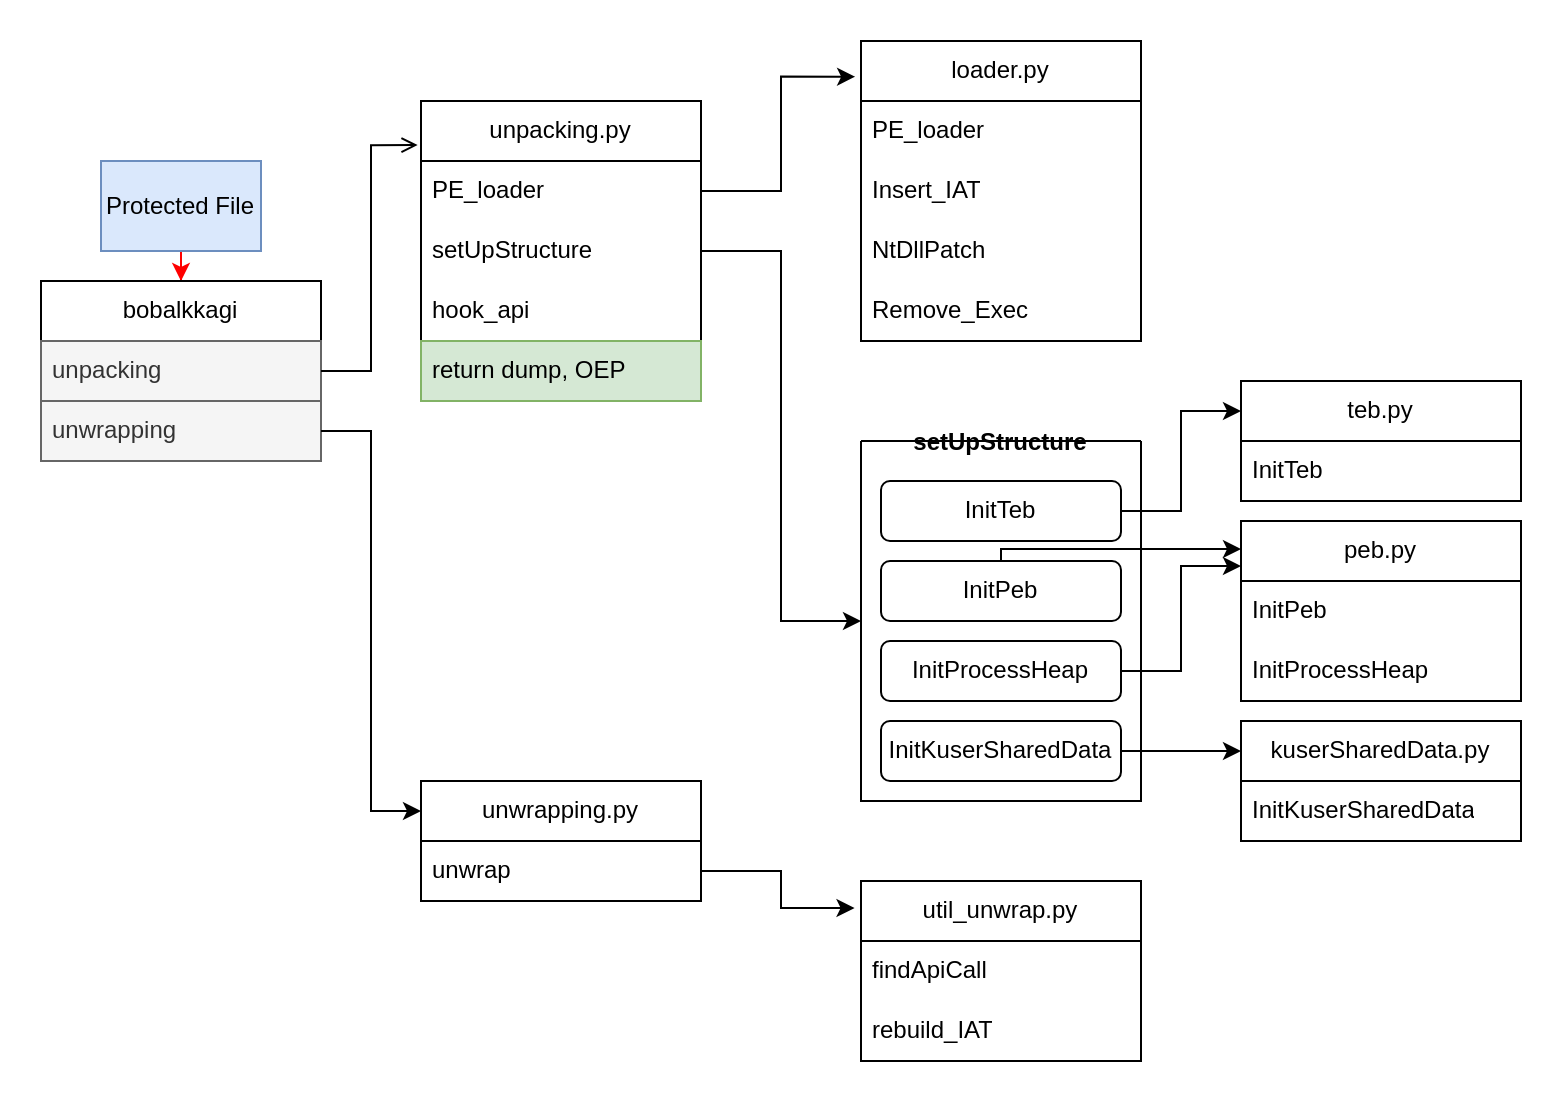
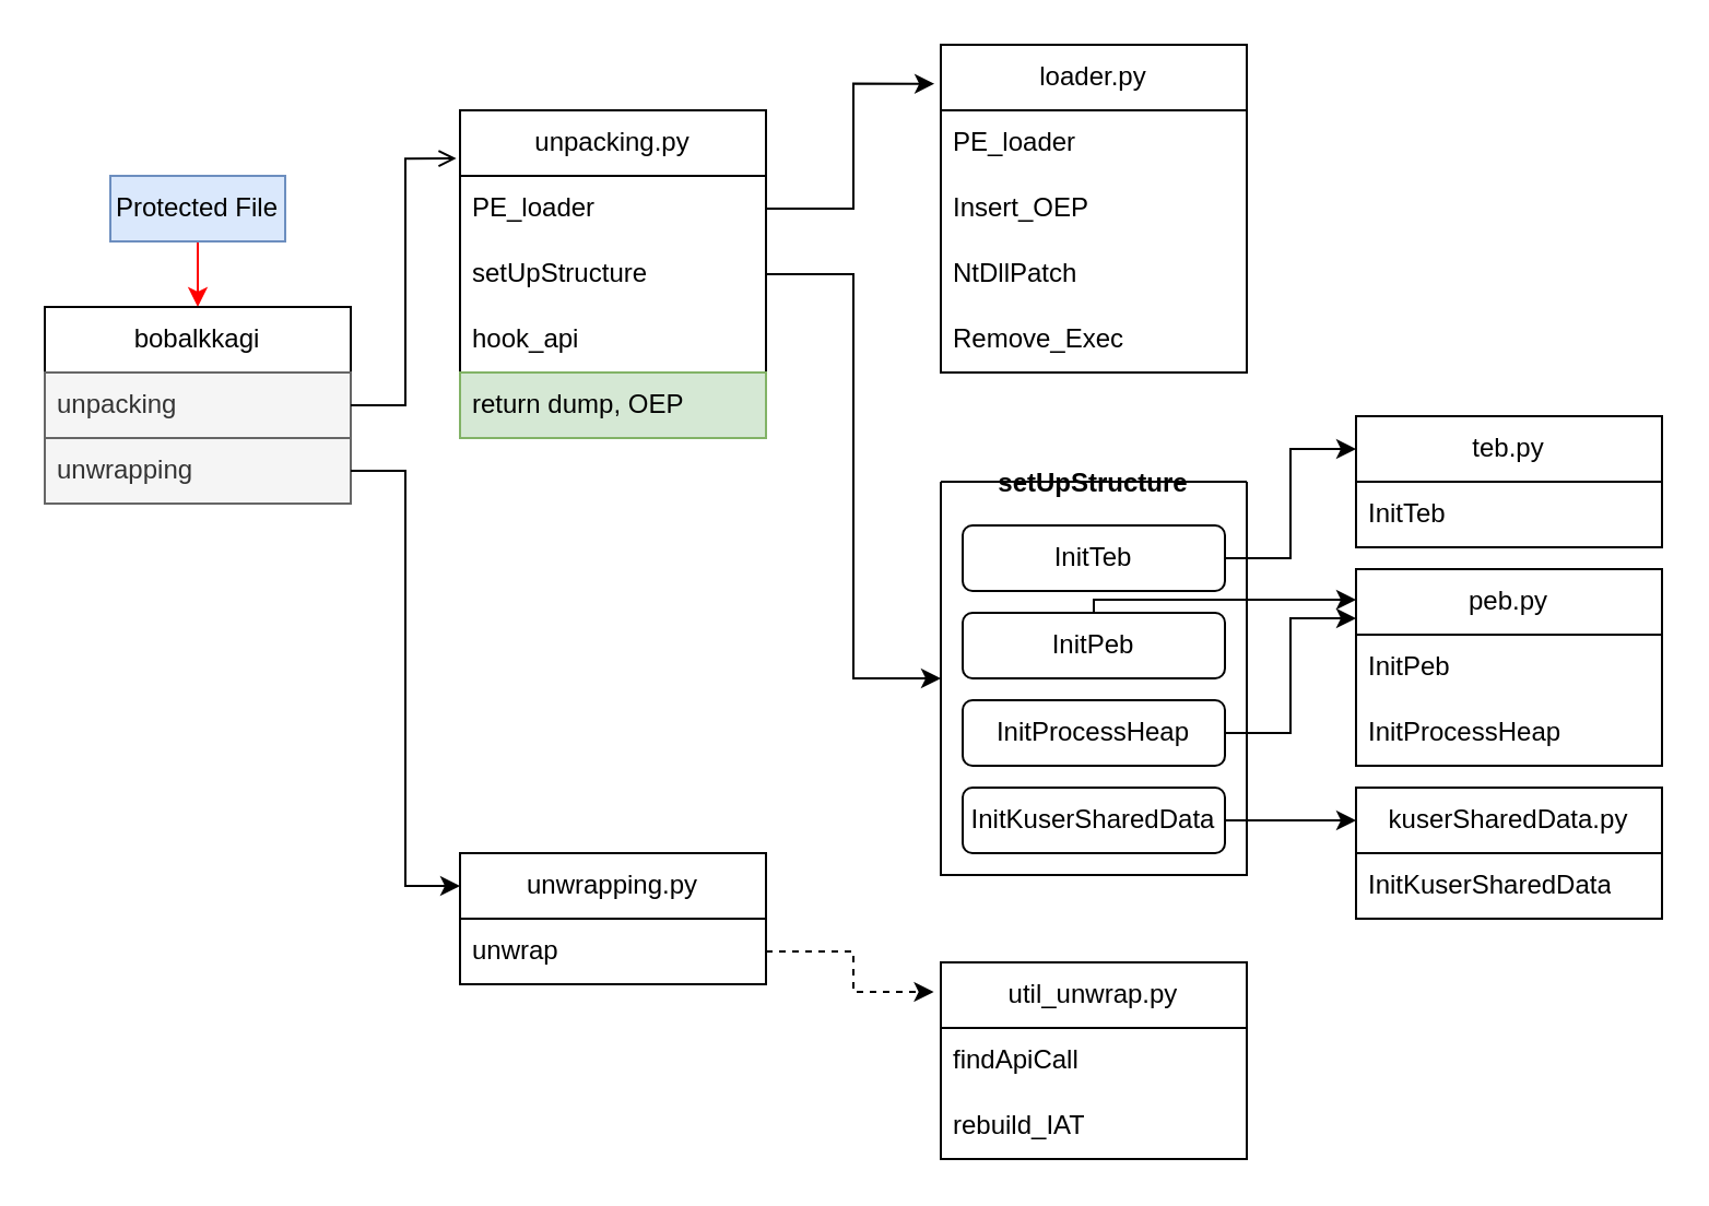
  <mxCell id="0" />
  <mxCell id="1" parent="0" />
  <mxCell id="2" style="edgeStyle=orthogonalEdgeStyle;rounded=0;orthogonalLoop=1;jettySize=auto;html=1;entryX=0.5;entryY=0;entryDx=0;entryDy=0;strokeColor=#FF0000;" edge="1" parent="1" source="3" target="4"><mxGeometry relative="1" as="geometry" /></mxCell>
- <mxCell id="3" value="Protected File" style="rounded=0;whiteSpace=wrap;html=1;fillColor=#dae8fc;strokeColor=#6c8ebf;" vertex="1" parent="1"><mxGeometry x="50" y="80" width="80" height="45" as="geometry" /></mxCell>
+ <mxCell id="3" value="Protected File" style="rounded=0;whiteSpace=wrap;html=1;fillColor=#dae8fc;strokeColor=#6c8ebf;" vertex="1" parent="1"><mxGeometry x="50" y="80" width="80" height="30" as="geometry" /></mxCell>
  <mxCell id="4" value="bobalkkagi" style="swimlane;fontStyle=0;childLayout=stackLayout;horizontal=1;startSize=30;horizontalStack=0;resizeParent=1;resizeParentMax=0;resizeLast=0;collapsible=1;marginBottom=0;whiteSpace=wrap;html=1;" vertex="1" parent="1"><mxGeometry x="20" y="140" width="140" height="90" as="geometry" /></mxCell>
  <mxCell id="5" value="unpacking" style="text;strokeColor=#666666;fillColor=#f5f5f5;align=left;verticalAlign=middle;spacingLeft=4;spacingRight=4;overflow=hidden;points=[[0,0.5],[1,0.5]];portConstraint=eastwest;rotatable=0;whiteSpace=wrap;html=1;fontColor=#333333;" vertex="1" parent="4"><mxGeometry y="30" width="140" height="30" as="geometry" /></mxCell>
  <mxCell id="6" value="unwrapping" style="text;strokeColor=#666666;fillColor=#f5f5f5;align=left;verticalAlign=middle;spacingLeft=4;spacingRight=4;overflow=hidden;points=[[0,0.5],[1,0.5]];portConstraint=eastwest;rotatable=0;whiteSpace=wrap;html=1;fontColor=#333333;" vertex="1" parent="4"><mxGeometry y="60" width="140" height="30" as="geometry" /></mxCell>
  <mxCell id="7" value="unpacking.py" style="swimlane;fontStyle=0;childLayout=stackLayout;horizontal=1;startSize=30;horizontalStack=0;resizeParent=1;resizeParentMax=0;resizeLast=0;collapsible=1;marginBottom=0;whiteSpace=wrap;html=1;" vertex="1" parent="1"><mxGeometry x="210" y="50" width="140" height="150" as="geometry" /></mxCell>
  <mxCell id="8" value="PE_loader" style="text;strokeColor=none;fillColor=none;align=left;verticalAlign=middle;spacingLeft=4;spacingRight=4;overflow=hidden;points=[[0,0.5],[1,0.5]];portConstraint=eastwest;rotatable=0;whiteSpace=wrap;html=1;" vertex="1" parent="7"><mxGeometry y="30" width="140" height="30" as="geometry" /></mxCell>
  <mxCell id="9" value="setUpStructure" style="text;strokeColor=none;fillColor=none;align=left;verticalAlign=middle;spacingLeft=4;spacingRight=4;overflow=hidden;points=[[0,0.5],[1,0.5]];portConstraint=eastwest;rotatable=0;whiteSpace=wrap;html=1;" vertex="1" parent="7"><mxGeometry y="60" width="140" height="30" as="geometry" /></mxCell>
  <mxCell id="10" value="hook_api" style="text;strokeColor=none;fillColor=none;align=left;verticalAlign=middle;spacingLeft=4;spacingRight=4;overflow=hidden;points=[[0,0.5],[1,0.5]];portConstraint=eastwest;rotatable=0;whiteSpace=wrap;html=1;" vertex="1" parent="7"><mxGeometry y="90" width="140" height="30" as="geometry" /></mxCell>
  <mxCell id="11" value="return dump, OEP" style="text;strokeColor=#82b366;fillColor=#d5e8d4;align=left;verticalAlign=middle;spacingLeft=4;spacingRight=4;overflow=hidden;points=[[0,0.5],[1,0.5]];portConstraint=eastwest;rotatable=0;whiteSpace=wrap;html=1;" vertex="1" parent="7"><mxGeometry y="120" width="140" height="30" as="geometry" /></mxCell>
  <mxCell id="12" style="edgeStyle=orthogonalEdgeStyle;rounded=0;orthogonalLoop=1;jettySize=auto;html=1;entryX=-0.012;entryY=0.147;entryDx=0;entryDy=0;entryPerimeter=0;endArrow=open;" edge="1" parent="1" source="5" target="7"><mxGeometry relative="1" as="geometry" /></mxCell>
  <mxCell id="13" value="loader.py" style="swimlane;fontStyle=0;childLayout=stackLayout;horizontal=1;startSize=30;horizontalStack=0;resizeParent=1;resizeParentMax=0;resizeLast=0;collapsible=1;marginBottom=0;whiteSpace=wrap;html=1;" vertex="1" parent="1"><mxGeometry x="430" y="20" width="140" height="150" as="geometry" /></mxCell>
  <mxCell id="14" value="PE_loader" style="text;strokeColor=none;fillColor=none;align=left;verticalAlign=middle;spacingLeft=4;spacingRight=4;overflow=hidden;points=[[0,0.5],[1,0.5]];portConstraint=eastwest;rotatable=0;whiteSpace=wrap;html=1;" vertex="1" parent="13"><mxGeometry y="30" width="140" height="30" as="geometry" /></mxCell>
- <mxCell id="15" value="Insert_IAT" style="text;strokeColor=none;fillColor=none;align=left;verticalAlign=middle;spacingLeft=4;spacingRight=4;overflow=hidden;points=[[0,0.5],[1,0.5]];portConstraint=eastwest;rotatable=0;whiteSpace=wrap;html=1;" vertex="1" parent="13"><mxGeometry y="60" width="140" height="30" as="geometry" /></mxCell>
+ <mxCell id="15" value="Insert_OEP" style="text;strokeColor=none;fillColor=none;align=left;verticalAlign=middle;spacingLeft=4;spacingRight=4;overflow=hidden;points=[[0,0.5],[1,0.5]];portConstraint=eastwest;rotatable=0;whiteSpace=wrap;html=1;" vertex="1" parent="13"><mxGeometry y="60" width="140" height="30" as="geometry" /></mxCell>
  <mxCell id="16" value="NtDllPatch" style="text;strokeColor=none;fillColor=none;align=left;verticalAlign=middle;spacingLeft=4;spacingRight=4;overflow=hidden;points=[[0,0.5],[1,0.5]];portConstraint=eastwest;rotatable=0;whiteSpace=wrap;html=1;" vertex="1" parent="13"><mxGeometry y="90" width="140" height="30" as="geometry" /></mxCell>
  <mxCell id="17" value="Remove_Exec" style="text;strokeColor=none;fillColor=none;align=left;verticalAlign=middle;spacingLeft=4;spacingRight=4;overflow=hidden;points=[[0,0.5],[1,0.5]];portConstraint=eastwest;rotatable=0;whiteSpace=wrap;html=1;" vertex="1" parent="13"><mxGeometry y="120" width="140" height="30" as="geometry" /></mxCell>
  <mxCell id="18" style="edgeStyle=orthogonalEdgeStyle;rounded=0;orthogonalLoop=1;jettySize=auto;html=1;entryX=-0.021;entryY=0.119;entryDx=0;entryDy=0;entryPerimeter=0;" edge="1" parent="1" source="8" target="13"><mxGeometry relative="1" as="geometry" /></mxCell>
  <mxCell id="19" value="setUpStructure" style="swimlane;startSize=0;" vertex="1" parent="1"><mxGeometry x="430" y="220" width="140" height="180" as="geometry"><mxRectangle x="560" y="210" width="50" height="40" as="alternateBounds" /></mxGeometry></mxCell>
  <mxCell id="20" value="InitTeb" style="rounded=1;whiteSpace=wrap;html=1;" vertex="1" parent="19"><mxGeometry x="10" y="20" width="120" height="30" as="geometry" /></mxCell>
  <mxCell id="21" value="InitPeb" style="rounded=1;whiteSpace=wrap;html=1;" vertex="1" parent="19"><mxGeometry x="10" y="60" width="120" height="30" as="geometry" /></mxCell>
  <mxCell id="22" value="InitProcessHeap" style="rounded=1;whiteSpace=wrap;html=1;" vertex="1" parent="19"><mxGeometry x="10" y="100" width="120" height="30" as="geometry" /></mxCell>
  <mxCell id="23" value="InitKuserSharedData" style="rounded=1;whiteSpace=wrap;html=1;" vertex="1" parent="19"><mxGeometry x="10" y="140" width="120" height="30" as="geometry" /></mxCell>
  <mxCell id="24" style="edgeStyle=orthogonalEdgeStyle;rounded=0;orthogonalLoop=1;jettySize=auto;html=1;entryX=0;entryY=0.5;entryDx=0;entryDy=0;" edge="1" parent="1" source="9" target="19"><mxGeometry relative="1" as="geometry" /></mxCell>
  <mxCell id="25" value="teb.py" style="swimlane;fontStyle=0;childLayout=stackLayout;horizontal=1;startSize=30;horizontalStack=0;resizeParent=1;resizeParentMax=0;resizeLast=0;collapsible=1;marginBottom=0;whiteSpace=wrap;html=1;" vertex="1" parent="1"><mxGeometry x="620" y="190" width="140" height="60" as="geometry" /></mxCell>
  <mxCell id="26" value="InitTeb" style="text;strokeColor=none;fillColor=none;align=left;verticalAlign=middle;spacingLeft=4;spacingRight=4;overflow=hidden;points=[[0,0.5],[1,0.5]];portConstraint=eastwest;rotatable=0;whiteSpace=wrap;html=1;" vertex="1" parent="25"><mxGeometry y="30" width="140" height="30" as="geometry" /></mxCell>
  <mxCell id="27" style="edgeStyle=orthogonalEdgeStyle;rounded=0;orthogonalLoop=1;jettySize=auto;html=1;entryX=0;entryY=0.25;entryDx=0;entryDy=0;" edge="1" parent="1" source="20" target="25"><mxGeometry relative="1" as="geometry" /></mxCell>
  <mxCell id="28" value="peb.py" style="swimlane;fontStyle=0;childLayout=stackLayout;horizontal=1;startSize=30;horizontalStack=0;resizeParent=1;resizeParentMax=0;resizeLast=0;collapsible=1;marginBottom=0;whiteSpace=wrap;html=1;" vertex="1" parent="1"><mxGeometry x="620" y="260" width="140" height="90" as="geometry" /></mxCell>
  <mxCell id="29" value="InitPeb" style="text;strokeColor=none;fillColor=none;align=left;verticalAlign=middle;spacingLeft=4;spacingRight=4;overflow=hidden;points=[[0,0.5],[1,0.5]];portConstraint=eastwest;rotatable=0;whiteSpace=wrap;html=1;" vertex="1" parent="28"><mxGeometry y="30" width="140" height="30" as="geometry" /></mxCell>
  <mxCell id="30" value="InitProcessHeap" style="text;strokeColor=none;fillColor=none;align=left;verticalAlign=middle;spacingLeft=4;spacingRight=4;overflow=hidden;points=[[0,0.5],[1,0.5]];portConstraint=eastwest;rotatable=0;whiteSpace=wrap;html=1;" vertex="1" parent="28"><mxGeometry y="60" width="140" height="30" as="geometry" /></mxCell>
  <mxCell id="31" style="edgeStyle=orthogonalEdgeStyle;rounded=0;orthogonalLoop=1;jettySize=auto;html=1;entryX=0;entryY=0.25;entryDx=0;entryDy=0;" edge="1" parent="1" source="22" target="28"><mxGeometry relative="1" as="geometry" /></mxCell>
  <mxCell id="32" style="edgeStyle=orthogonalEdgeStyle;rounded=0;orthogonalLoop=1;jettySize=auto;html=1;" edge="1" parent="1" source="21" target="28"><mxGeometry relative="1" as="geometry"><Array as="points"><mxPoint x="500" y="274" /></Array></mxGeometry></mxCell>
  <mxCell id="33" value="kuserSharedData.py" style="swimlane;fontStyle=0;childLayout=stackLayout;horizontal=1;startSize=30;horizontalStack=0;resizeParent=1;resizeParentMax=0;resizeLast=0;collapsible=1;marginBottom=0;whiteSpace=wrap;html=1;" vertex="1" parent="1"><mxGeometry x="620" y="360" width="140" height="60" as="geometry" /></mxCell>
  <mxCell id="34" value="InitKuserSharedData" style="text;strokeColor=none;fillColor=none;align=left;verticalAlign=middle;spacingLeft=4;spacingRight=4;overflow=hidden;points=[[0,0.5],[1,0.5]];portConstraint=eastwest;rotatable=0;whiteSpace=wrap;html=1;" vertex="1" parent="33"><mxGeometry y="30" width="140" height="30" as="geometry" /></mxCell>
  <mxCell id="35" style="edgeStyle=orthogonalEdgeStyle;rounded=0;orthogonalLoop=1;jettySize=auto;html=1;entryX=0;entryY=0.25;entryDx=0;entryDy=0;" edge="1" parent="1" source="23" target="33"><mxGeometry relative="1" as="geometry" /></mxCell>
  <mxCell id="36" value="unwrapping.py" style="swimlane;fontStyle=0;childLayout=stackLayout;horizontal=1;startSize=30;horizontalStack=0;resizeParent=1;resizeParentMax=0;resizeLast=0;collapsible=1;marginBottom=0;whiteSpace=wrap;html=1;" vertex="1" parent="1"><mxGeometry x="210" y="390" width="140" height="60" as="geometry" /></mxCell>
  <mxCell id="37" value="unwrap" style="text;strokeColor=none;fillColor=none;align=left;verticalAlign=middle;spacingLeft=4;spacingRight=4;overflow=hidden;points=[[0,0.5],[1,0.5]];portConstraint=eastwest;rotatable=0;whiteSpace=wrap;html=1;" vertex="1" parent="36"><mxGeometry y="30" width="140" height="30" as="geometry" /></mxCell>
  <mxCell id="38" style="edgeStyle=orthogonalEdgeStyle;rounded=0;orthogonalLoop=1;jettySize=auto;html=1;entryX=0;entryY=0.25;entryDx=0;entryDy=0;" edge="1" parent="1" source="6" target="36"><mxGeometry relative="1" as="geometry" /></mxCell>
  <mxCell id="39" value="util_unwrap.py" style="swimlane;fontStyle=0;childLayout=stackLayout;horizontal=1;startSize=30;horizontalStack=0;resizeParent=1;resizeParentMax=0;resizeLast=0;collapsible=1;marginBottom=0;whiteSpace=wrap;html=1;" vertex="1" parent="1"><mxGeometry x="430" y="440" width="140" height="90" as="geometry" /></mxCell>
  <mxCell id="40" value="findApiCall" style="text;strokeColor=none;fillColor=none;align=left;verticalAlign=middle;spacingLeft=4;spacingRight=4;overflow=hidden;points=[[0,0.5],[1,0.5]];portConstraint=eastwest;rotatable=0;whiteSpace=wrap;html=1;" vertex="1" parent="39"><mxGeometry y="30" width="140" height="30" as="geometry" /></mxCell>
  <mxCell id="41" value="rebuild_IAT" style="text;strokeColor=none;fillColor=none;align=left;verticalAlign=middle;spacingLeft=4;spacingRight=4;overflow=hidden;points=[[0,0.5],[1,0.5]];portConstraint=eastwest;rotatable=0;whiteSpace=wrap;html=1;" vertex="1" parent="39"><mxGeometry y="60" width="140" height="30" as="geometry" /></mxCell>
- <mxCell id="42" style="edgeStyle=orthogonalEdgeStyle;rounded=0;orthogonalLoop=1;jettySize=auto;html=1;entryX=-0.023;entryY=0.15;entryDx=0;entryDy=0;entryPerimeter=0;" edge="1" parent="1" source="37" target="39"><mxGeometry relative="1" as="geometry" /></mxCell>
+ <mxCell id="42" style="edgeStyle=orthogonalEdgeStyle;rounded=0;orthogonalLoop=1;jettySize=auto;html=1;entryX=-0.023;entryY=0.15;entryDx=0;entryDy=0;entryPerimeter=0;dashed=1;" edge="1" parent="1" source="37" target="39"><mxGeometry relative="1" as="geometry" /></mxCell>
